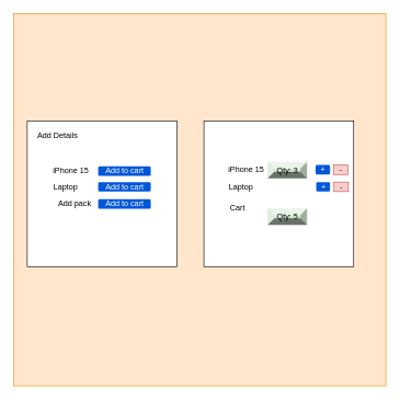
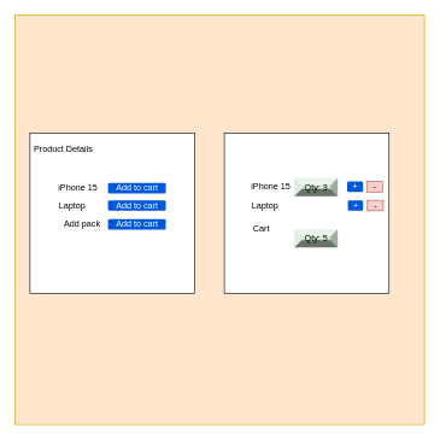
  <mxCell id="0" />
  <mxCell id="1" parent="0" />
  <mxCell id="2" value="" style="whiteSpace=wrap;html=1;aspect=fixed;fillColor=#ffe6cc;strokeColor=#d79b00;" vertex="1" parent="1"><mxGeometry x="20" y="20" width="567" height="567" as="geometry" /></mxCell>
  <mxCell id="3" value="" style="whiteSpace=wrap;html=1;" vertex="1" parent="1"><mxGeometry x="41" y="184" width="228" height="222" as="geometry" /></mxCell>
- <mxCell id="4" value="Add Details" style="text;html=1;resizable=0;autosize=1;align=center;verticalAlign=middle;points=[];fillColor=none;strokeColor=none;rounded=0;" vertex="1" parent="1"><mxGeometry x="37" y="194" width="99" height="26" as="geometry" /></mxCell>
+ <mxCell id="4" value="Product Details" style="text;html=1;resizable=0;autosize=1;align=center;verticalAlign=middle;points=[];fillColor=none;strokeColor=none;rounded=0;" vertex="1" parent="1"><mxGeometry x="37" y="194" width="99" height="26" as="geometry" /></mxCell>
  <mxCell id="5" value="iPhone 15" style="text;html=1;resizable=0;autosize=1;align=center;verticalAlign=middle;points=[];fillColor=none;strokeColor=none;rounded=0;" vertex="1" parent="1"><mxGeometry x="71" y="247" width="72" height="26" as="geometry" /></mxCell>
  <mxCell id="6" value="Laptop" style="text;html=1;resizable=0;autosize=1;align=center;verticalAlign=middle;points=[];fillColor=none;strokeColor=none;rounded=0;" vertex="1" parent="1"><mxGeometry x="71" y="271" width="55" height="26" as="geometry" /></mxCell>
  <mxCell id="7" value="Add pack" style="text;html=1;resizable=0;autosize=1;align=center;verticalAlign=middle;points=[];fillColor=none;strokeColor=none;rounded=0;" vertex="1" parent="1"><mxGeometry x="71" y="297" width="83" height="26" as="geometry" /></mxCell>
  <mxCell id="8" value="Add to cart" style="rounded=1;fillColor=#0057D8;align=center;strokeColor=none;html=1;fontColor=#ffffff;fontSize=12;sketch=0;" vertex="1" parent="1"><mxGeometry x="149" y="252.75" width="80" height="14.5" as="geometry" /></mxCell>
  <mxCell id="9" value="Add to cart" style="rounded=1;fillColor=#0057D8;align=center;strokeColor=none;html=1;fontColor=#ffffff;fontSize=12;sketch=0;" vertex="1" parent="1"><mxGeometry x="149" y="276.75" width="80" height="14.5" as="geometry" /></mxCell>
  <mxCell id="10" value="Add to cart" style="rounded=1;fillColor=#0057D8;align=center;strokeColor=none;html=1;fontColor=#ffffff;fontSize=12;sketch=0;" vertex="1" parent="1"><mxGeometry x="149" y="302.75" width="80" height="14.5" as="geometry" /></mxCell>
  <mxCell id="11" style="edgeStyle=orthogonalEdgeStyle;rounded=0;orthogonalLoop=1;jettySize=auto;html=1;exitX=0.5;exitY=1;exitDx=0;exitDy=0;" edge="1" parent="1" source="10" target="10"><mxGeometry relative="1" as="geometry" /></mxCell>
  <mxCell id="12" value="" style="whiteSpace=wrap;html=1;" vertex="1" parent="1"><mxGeometry x="310" y="184" width="228" height="222" as="geometry" /></mxCell>
  <mxCell id="13" value="Cart" style="text;html=1;resizable=0;autosize=1;align=center;verticalAlign=middle;points=[];fillColor=none;strokeColor=none;rounded=0;" vertex="1" parent="1"><mxGeometry x="340" y="304" width="41" height="26" as="geometry" /></mxCell>
  <mxCell id="14" value="iPhone 15" style="text;html=1;resizable=0;autosize=1;align=center;verticalAlign=middle;points=[];fillColor=none;strokeColor=none;rounded=0;" vertex="1" parent="1"><mxGeometry x="338" y="245" width="72" height="26" as="geometry" /></mxCell>
  <mxCell id="15" value="+" style="rounded=1;fillColor=#0057D8;align=center;strokeColor=none;html=1;fontColor=#ffffff;fontSize=12;sketch=0;" vertex="1" parent="1"><mxGeometry x="480" y="250.75" width="22" height="14.5" as="geometry" /></mxCell>
  <mxCell id="16" value="-" style="rounded=1;fillColor=#f8cecc;align=center;strokeColor=#b85450;html=1;fontSize=12;sketch=0;arcSize=0;" vertex="1" parent="1"><mxGeometry x="507" y="250.75" width="22" height="14.5" as="geometry" /></mxCell>
  <mxCell id="17" value="Laptop" style="text;html=1;resizable=0;autosize=1;align=center;verticalAlign=middle;points=[];fillColor=none;strokeColor=none;rounded=0;" vertex="1" parent="1"><mxGeometry x="338" y="271" width="55" height="26" as="geometry" /></mxCell>
  <mxCell id="18" value="+" style="rounded=1;fillColor=#0057D8;align=center;strokeColor=none;html=1;fontColor=#ffffff;fontSize=12;sketch=0;direction=south;" vertex="1" parent="1"><mxGeometry x="481" y="277" width="21" height="14" as="geometry" /></mxCell>
  <mxCell id="19" value="-" style="rounded=1;fillColor=#f8cecc;align=center;strokeColor=#b85450;html=1;fontSize=12;sketch=0;arcSize=0;" vertex="1" parent="1"><mxGeometry x="508" y="276.75" width="22" height="14.5" as="geometry" /></mxCell>
  <mxCell id="20" value="Qty: 3" style="labelPosition=center;verticalLabelPosition=middle;align=center;html=1;shape=mxgraph.basic.shaded_button;dx=10;fillColor=#d5e8d4;strokeColor=#82b366;" vertex="1" parent="1"><mxGeometry x="407" y="246" width="60" height="25" as="geometry" /></mxCell>
  <mxCell id="21" value="Qty: 5" style="labelPosition=center;verticalLabelPosition=middle;align=center;html=1;shape=mxgraph.basic.shaded_button;dx=10;fillColor=#d5e8d4;strokeColor=#82b366;" vertex="1" parent="1"><mxGeometry x="407" y="316.75" width="60" height="25" as="geometry" /></mxCell>
